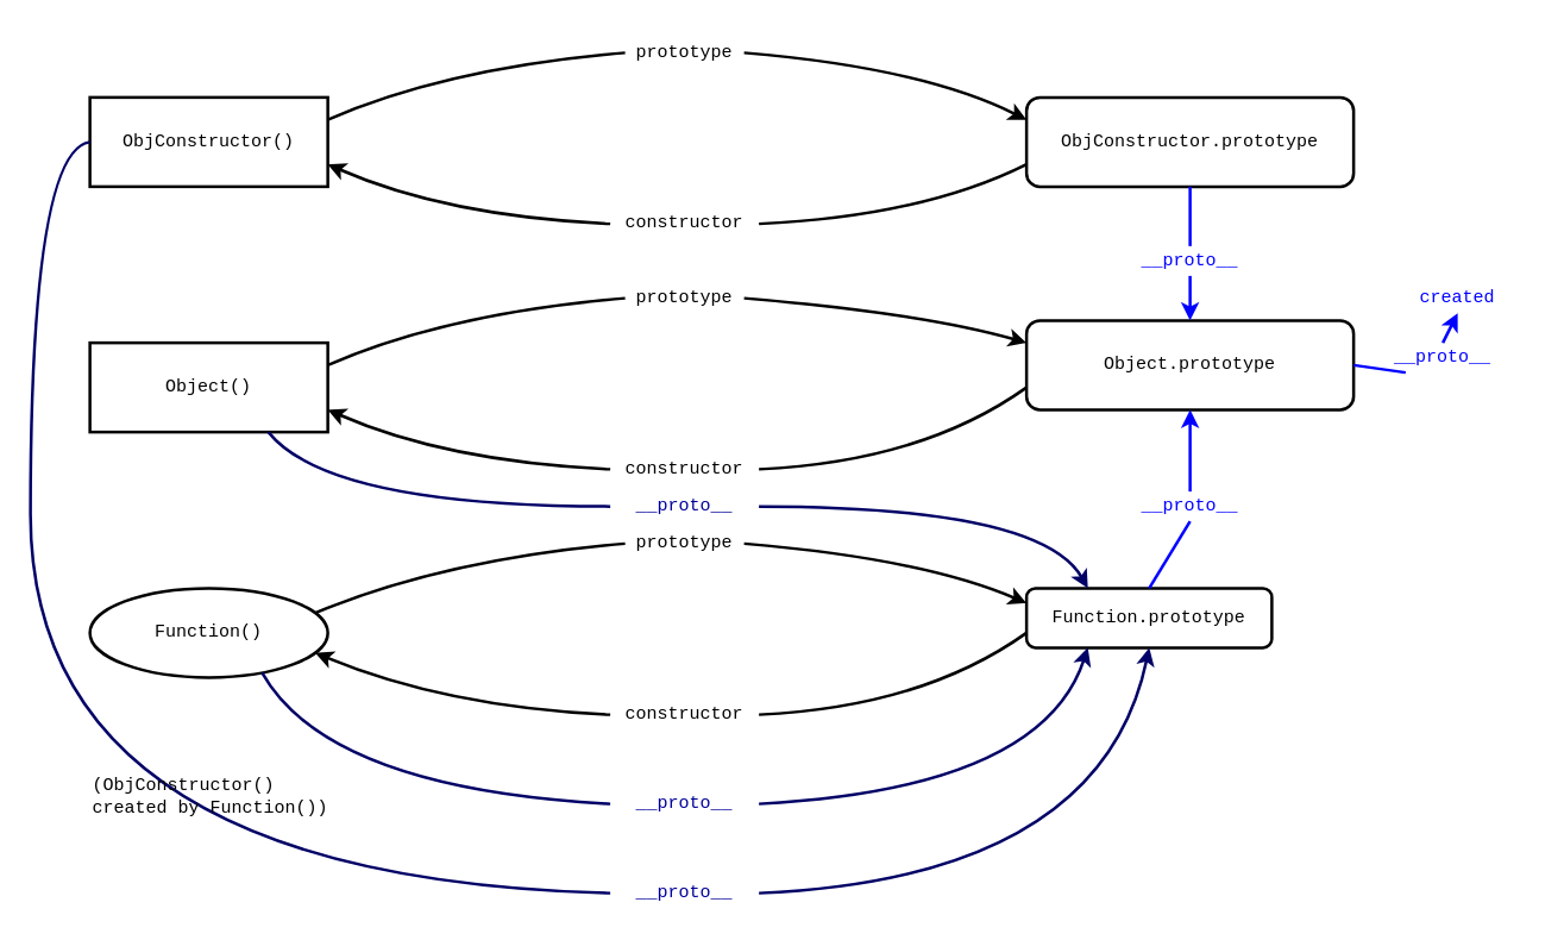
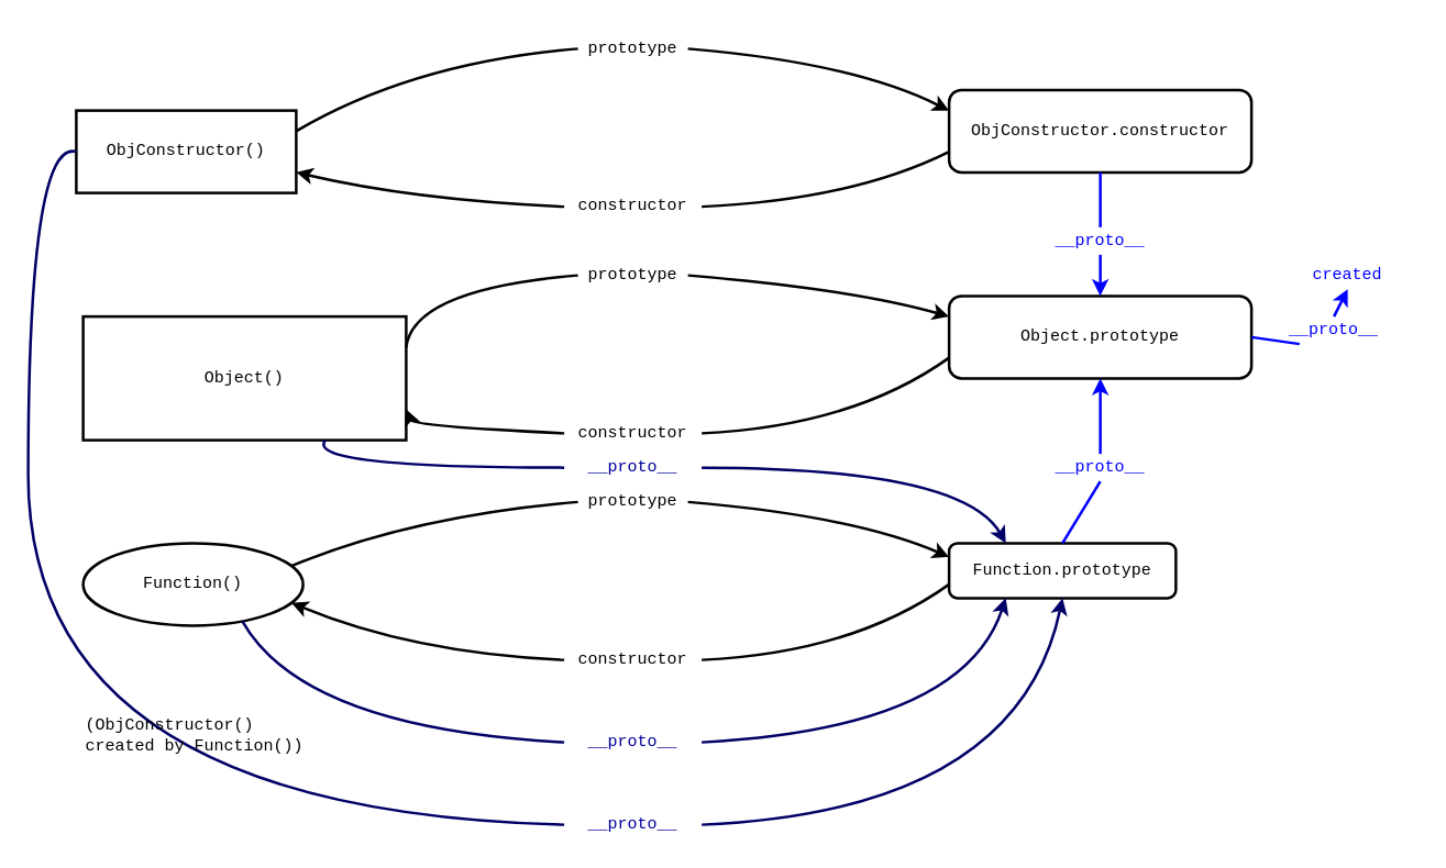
  <mxCell id="0" />
  <mxCell id="1" parent="0" />
  <mxCell id="2" value="Object.prototype" style="rounded=1;whiteSpace=wrap;html=1;strokeWidth=2;fontFamily=Courier New;" parent="1" vertex="1"><mxGeometry x="690" y="215" width="220" height="60" as="geometry" /></mxCell>
- <mxCell id="3" value="Object()" style="rounded=0;whiteSpace=wrap;html=1;strokeWidth=2;fontFamily=Courier New;" parent="1" vertex="1"><mxGeometry y="230" width="160" height="60" as="geometry" x="60" /></mxCell>
+ <mxCell id="3" value="Object()" style="rounded=0;whiteSpace=wrap;html=1;strokeWidth=2;fontFamily=Courier New;" parent="1" vertex="1"><mxGeometry x="60" y="230" width="235" height="90" as="geometry" /></mxCell>
  <mxCell id="4" value="" style="curved=1;endArrow=classic;html=1;rounded=0;exitX=1;exitY=0.5;exitDx=0;exitDy=0;entryX=0;entryY=0.25;entryDx=0;entryDy=0;startArrow=none;strokeWidth=2;fontFamily=Courier New;" parent="1" source="5" target="2" edge="1"><mxGeometry width="50" height="50" relative="1" as="geometry"><mxPoint x="440" y="340" as="sourcePoint" /><mxPoint x="490" y="290" as="targetPoint" /><Array as="points"><mxPoint x="620" y="210" /></Array></mxGeometry></mxCell>
  <mxCell id="5" value="prototype" style="text;html=1;strokeColor=none;fillColor=none;align=center;verticalAlign=middle;whiteSpace=wrap;rounded=0;strokeWidth=2;fontFamily=Courier New;" parent="1" vertex="1"><mxGeometry x="420" y="185" width="80" height="30" as="geometry" /></mxCell>
  <mxCell id="6" value="" style="curved=1;endArrow=none;html=1;rounded=0;exitX=1;exitY=0.25;exitDx=0;exitDy=0;entryX=0;entryY=0.5;entryDx=0;entryDy=0;strokeWidth=2;fontFamily=Courier New;" parent="1" source="3" target="5" edge="1"><mxGeometry width="50" height="50" relative="1" as="geometry"><mxPoint x="220" y="270" as="sourcePoint" /><mxPoint x="700" y="215" as="targetPoint" /><Array as="points"><mxPoint x="300" y="210" /></Array></mxGeometry></mxCell>
  <mxCell id="7" value="" style="curved=1;endArrow=classic;html=1;rounded=0;entryX=1;entryY=0.75;entryDx=0;entryDy=0;exitX=0;exitY=0.5;exitDx=0;exitDy=0;startArrow=none;strokeWidth=2;fontFamily=Courier New;" parent="1" source="8" target="3" edge="1"><mxGeometry width="50" height="50" relative="1" as="geometry"><mxPoint x="440" y="340" as="sourcePoint" /><mxPoint x="490" y="290" as="targetPoint" /><Array as="points"><mxPoint x="300" y="310" /></Array></mxGeometry></mxCell>
  <mxCell id="8" value="constructor" style="text;html=1;strokeColor=none;fillColor=none;align=center;verticalAlign=middle;whiteSpace=wrap;rounded=0;strokeWidth=2;fontFamily=Courier New;" parent="1" vertex="1"><mxGeometry x="410" y="300" width="100" height="30" as="geometry" /></mxCell>
  <mxCell id="9" value="" style="curved=1;endArrow=none;html=1;rounded=0;entryX=1;entryY=0.5;entryDx=0;entryDy=0;exitX=0;exitY=0.75;exitDx=0;exitDy=0;strokeWidth=2;fontFamily=Courier New;" parent="1" source="2" target="8" edge="1"><mxGeometry width="50" height="50" relative="1" as="geometry"><mxPoint x="730" y="230" as="sourcePoint" /><mxPoint x="220" y="285" as="targetPoint" /><Array as="points"><mxPoint x="620" y="310" /></Array></mxGeometry></mxCell>
- <mxCell id="10" value="ObjConstructor.prototype" style="rounded=1;whiteSpace=wrap;html=1;strokeWidth=2;fontFamily=Courier New;" parent="1" vertex="1"><mxGeometry x="690" y="65" width="220" height="60" as="geometry" /></mxCell>
- <mxCell id="11" value="ObjConstructor()" style="rounded=0;whiteSpace=wrap;html=1;strokeWidth=2;fontFamily=Courier New;" parent="1" vertex="1"><mxGeometry y="65" width="160" height="60" as="geometry" x="60" /></mxCell>
+ <mxCell id="10" value="ObjConstructor.constructor" style="rounded=1;whiteSpace=wrap;html=1;strokeWidth=2;fontFamily=Courier New;" parent="1" vertex="1"><mxGeometry x="690" y="65" width="220" height="60" as="geometry" /></mxCell>
+ <mxCell id="11" value="ObjConstructor()" style="rounded=0;whiteSpace=wrap;html=1;strokeWidth=2;fontFamily=Courier New;" parent="1" vertex="1"><mxGeometry x="55" y="80" width="160" height="60" as="geometry" /></mxCell>
  <mxCell id="12" value="" style="curved=1;endArrow=classic;html=1;rounded=0;exitX=1;exitY=0.5;exitDx=0;exitDy=0;entryX=0;entryY=0.25;entryDx=0;entryDy=0;startArrow=none;strokeWidth=2;fontFamily=Courier New;" parent="1" source="13" target="10" edge="1"><mxGeometry width="50" height="50" relative="1" as="geometry"><mxPoint x="440" y="175" as="sourcePoint" /><mxPoint x="490" y="125" as="targetPoint" /><Array as="points"><mxPoint x="620" y="45" /></Array></mxGeometry></mxCell>
  <mxCell id="13" value="prototype" style="text;html=1;strokeColor=none;fillColor=none;align=center;verticalAlign=middle;whiteSpace=wrap;rounded=0;strokeWidth=2;fontFamily=Courier New;" parent="1" vertex="1"><mxGeometry x="420" y="20" width="80" height="30" as="geometry" /></mxCell>
  <mxCell id="14" value="" style="curved=1;endArrow=none;html=1;rounded=0;exitX=1;exitY=0.25;exitDx=0;exitDy=0;entryX=0;entryY=0.5;entryDx=0;entryDy=0;strokeWidth=2;fontFamily=Courier New;" parent="1" source="11" target="13" edge="1"><mxGeometry width="50" height="50" relative="1" as="geometry"><mxPoint x="220" y="105" as="sourcePoint" /><mxPoint x="700" y="50" as="targetPoint" /><Array as="points"><mxPoint x="300" y="45" /></Array></mxGeometry></mxCell>
  <mxCell id="15" value="" style="curved=1;endArrow=classic;html=1;rounded=0;entryX=1;entryY=0.75;entryDx=0;entryDy=0;exitX=0;exitY=0.5;exitDx=0;exitDy=0;startArrow=none;strokeWidth=2;fontFamily=Courier New;" parent="1" source="16" target="11" edge="1"><mxGeometry width="50" height="50" relative="1" as="geometry"><mxPoint x="440" y="175" as="sourcePoint" /><mxPoint x="490" y="125" as="targetPoint" /><Array as="points"><mxPoint x="300" y="145" /></Array></mxGeometry></mxCell>
  <mxCell id="16" value="constructor" style="text;html=1;strokeColor=none;fillColor=none;align=center;verticalAlign=middle;whiteSpace=wrap;rounded=0;strokeWidth=2;fontFamily=Courier New;" parent="1" vertex="1"><mxGeometry x="410" y="135" width="100" height="30" as="geometry" /></mxCell>
  <mxCell id="17" value="" style="curved=1;endArrow=none;html=1;rounded=0;entryX=1;entryY=0.5;entryDx=0;entryDy=0;exitX=0;exitY=0.75;exitDx=0;exitDy=0;strokeWidth=2;fontFamily=Courier New;" parent="1" source="10" target="16" edge="1"><mxGeometry width="50" height="50" relative="1" as="geometry"><mxPoint x="730" y="65" as="sourcePoint" /><mxPoint x="220" y="120" as="targetPoint" /><Array as="points"><mxPoint x="620" y="145" /></Array></mxGeometry></mxCell>
  <mxCell id="18" value="Function.prototype" style="rounded=1;whiteSpace=wrap;html=1;strokeWidth=2;fontFamily=Courier New;" parent="1" vertex="1"><mxGeometry x="690" y="395" width="165" height="40" as="geometry" /></mxCell>
  <mxCell id="19" value="Function()" style="ellipse;whiteSpace=wrap;html=1;strokeWidth=2;fontFamily=Courier New;" parent="1" vertex="1"><mxGeometry y="395" width="160" height="60" as="geometry" x="60" /></mxCell>
  <mxCell id="20" value="" style="curved=1;endArrow=classic;html=1;rounded=0;exitX=1;exitY=0.5;exitDx=0;exitDy=0;entryX=0;entryY=0.25;entryDx=0;entryDy=0;startArrow=none;strokeWidth=2;fontFamily=Courier New;" parent="1" source="21" target="18" edge="1"><mxGeometry width="50" height="50" relative="1" as="geometry"><mxPoint x="440" y="505" as="sourcePoint" /><mxPoint x="490" y="455" as="targetPoint" /><Array as="points"><mxPoint x="620" y="375" /></Array></mxGeometry></mxCell>
  <mxCell id="21" value="prototype" style="text;html=1;strokeColor=none;fillColor=none;align=center;verticalAlign=middle;whiteSpace=wrap;rounded=0;strokeWidth=2;fontFamily=Courier New;" parent="1" vertex="1"><mxGeometry x="420" y="350" width="80" height="30" as="geometry" /></mxCell>
  <mxCell id="22" value="" style="curved=1;endArrow=none;html=1;rounded=0;exitX=1;exitY=0.25;exitDx=0;exitDy=0;entryX=0;entryY=0.5;entryDx=0;entryDy=0;strokeWidth=2;fontFamily=Courier New;" parent="1" source="19" target="21" edge="1"><mxGeometry width="50" height="50" relative="1" as="geometry"><mxPoint x="220" y="435" as="sourcePoint" /><mxPoint x="700" y="380" as="targetPoint" /><Array as="points"><mxPoint x="300" y="375" /></Array></mxGeometry></mxCell>
  <mxCell id="23" value="" style="curved=1;endArrow=classic;html=1;rounded=0;entryX=1;entryY=0.75;entryDx=0;entryDy=0;exitX=0;exitY=0.5;exitDx=0;exitDy=0;startArrow=none;strokeWidth=2;fontFamily=Courier New;" parent="1" source="24" target="19" edge="1"><mxGeometry width="50" height="50" relative="1" as="geometry"><mxPoint x="440" y="505" as="sourcePoint" /><mxPoint x="490" y="455" as="targetPoint" /><Array as="points"><mxPoint x="300" y="475" /></Array></mxGeometry></mxCell>
  <mxCell id="24" value="constructor" style="text;html=1;strokeColor=none;fillColor=none;align=center;verticalAlign=middle;whiteSpace=wrap;rounded=0;strokeWidth=2;fontFamily=Courier New;" parent="1" vertex="1"><mxGeometry x="410" y="465" width="100" height="30" as="geometry" /></mxCell>
  <mxCell id="25" value="" style="curved=1;endArrow=none;html=1;rounded=0;entryX=1;entryY=0.5;entryDx=0;entryDy=0;exitX=0;exitY=0.75;exitDx=0;exitDy=0;strokeWidth=2;fontFamily=Courier New;" parent="1" source="18" target="24" edge="1"><mxGeometry width="50" height="50" relative="1" as="geometry"><mxPoint x="730" y="395" as="sourcePoint" /><mxPoint x="220" y="450" as="targetPoint" /><Array as="points"><mxPoint x="620" y="475" /></Array></mxGeometry></mxCell>
  <mxCell id="26" value="" style="curved=1;endArrow=classic;html=1;rounded=0;entryX=0.25;entryY=0;entryDx=0;entryDy=0;exitX=1;exitY=0.5;exitDx=0;exitDy=0;startArrow=none;strokeWidth=2;fontFamily=Courier New;fillColor=#f8cecc;strokeColor=#000066;" parent="1" source="27" target="18" edge="1"><mxGeometry width="50" height="50" relative="1" as="geometry"><mxPoint x="420" y="160" as="sourcePoint" /><mxPoint x="230" y="120" as="targetPoint" /><Array as="points"><mxPoint x="700" y="340" /></Array></mxGeometry></mxCell>
  <mxCell id="27" value="__proto__" style="text;html=1;strokeColor=none;fillColor=none;align=center;verticalAlign=middle;whiteSpace=wrap;rounded=0;strokeWidth=2;fontFamily=Courier New;fontColor=#000099;" parent="1" vertex="1"><mxGeometry x="410" y="330" width="100" height="20" as="geometry" /></mxCell>
  <mxCell id="28" value="" style="curved=1;endArrow=none;html=1;rounded=0;entryX=0;entryY=0.5;entryDx=0;entryDy=0;exitX=0.75;exitY=1;exitDx=0;exitDy=0;startArrow=none;strokeWidth=2;fontFamily=Courier New;fillColor=#f8cecc;strokeColor=#000066;" parent="1" source="3" target="27" edge="1"><mxGeometry width="50" height="50" relative="1" as="geometry"><mxPoint x="190" y="290" as="sourcePoint" /><mxPoint x="690" y="395" as="targetPoint" /><Array as="points"><mxPoint x="220" y="340" /></Array></mxGeometry></mxCell>
  <mxCell id="29" value="" style="curved=1;endArrow=classic;html=1;rounded=0;entryX=0.25;entryY=1;entryDx=0;entryDy=0;exitX=1;exitY=0.5;exitDx=0;exitDy=0;startArrow=none;strokeWidth=2;fontFamily=Courier New;fillColor=#f8cecc;strokeColor=#000066;" parent="1" source="30" target="18" edge="1"><mxGeometry width="50" height="50" relative="1" as="geometry"><mxPoint x="520" y="350" as="sourcePoint" /><mxPoint x="735" y="405" as="targetPoint" /><Array as="points"><mxPoint x="700" y="530" /></Array></mxGeometry></mxCell>
  <mxCell id="30" value="__proto__" style="text;html=1;strokeColor=none;fillColor=none;align=center;verticalAlign=middle;whiteSpace=wrap;rounded=0;strokeWidth=2;fontFamily=Courier New;fontColor=#000099;" parent="1" vertex="1"><mxGeometry x="410" y="530" width="100" height="20" as="geometry" /></mxCell>
  <mxCell id="31" value="" style="curved=1;endArrow=none;html=1;rounded=0;entryX=0;entryY=0.5;entryDx=0;entryDy=0;exitX=0.75;exitY=1;exitDx=0;exitDy=0;startArrow=none;strokeWidth=2;fontFamily=Courier New;fillColor=#f8cecc;strokeColor=#000066;" parent="1" source="19" target="30" edge="1"><mxGeometry width="50" height="50" relative="1" as="geometry"><mxPoint x="190" y="455" as="sourcePoint" /><mxPoint x="725" y="455" as="targetPoint" /><Array as="points"><mxPoint x="220" y="530" /></Array></mxGeometry></mxCell>
  <mxCell id="32" value="" style="curved=1;endArrow=classic;html=1;rounded=0;entryX=0.5;entryY=1;entryDx=0;entryDy=0;exitX=1;exitY=0.5;exitDx=0;exitDy=0;startArrow=none;strokeWidth=2;fontFamily=Courier New;fillColor=#f8cecc;strokeColor=#000066;" parent="1" source="33" target="18" edge="1"><mxGeometry width="50" height="50" relative="1" as="geometry"><mxPoint x="520" y="550" as="sourcePoint" /><mxPoint x="735" y="465" as="targetPoint" /><Array as="points"><mxPoint x="740" y="590" /></Array></mxGeometry></mxCell>
  <mxCell id="33" value="__proto__" style="text;html=1;strokeColor=none;fillColor=none;align=center;verticalAlign=middle;whiteSpace=wrap;rounded=0;strokeWidth=2;fontFamily=Courier New;fontColor=#000099;" parent="1" vertex="1"><mxGeometry x="410" y="590" width="100" height="20" as="geometry" /></mxCell>
  <mxCell id="34" value="" style="curved=1;endArrow=none;html=1;rounded=0;exitX=0;exitY=0.5;exitDx=0;exitDy=0;startArrow=none;strokeWidth=2;fontFamily=Courier New;fillColor=#f8cecc;strokeColor=#000066;" parent="1" source="11" edge="1"><mxGeometry width="50" height="50" relative="1" as="geometry"><mxPoint x="130" y="125" as="sourcePoint" /><mxPoint x="410" y="600" as="targetPoint" /><Array as="points"><mxPoint x="20" y="100" /><mxPoint x="20" y="590" /></Array></mxGeometry></mxCell>
  <mxCell id="35" value="(ObjConstructor() created by&amp;nbsp;Function())" style="text;html=1;strokeColor=none;fillColor=none;align=left;verticalAlign=middle;whiteSpace=wrap;rounded=0;strokeWidth=2;fontFamily=Courier New;fontColor=#000000;" parent="1" vertex="1"><mxGeometry x="60" y="525" width="170" height="20" as="geometry" /></mxCell>
  <mxCell id="36" value="" style="curved=1;endArrow=classic;html=1;rounded=0;entryX=0.5;entryY=1;entryDx=0;entryDy=0;exitX=0.5;exitY=0;exitDx=0;exitDy=0;startArrow=none;strokeWidth=2;fontFamily=Courier New;fillColor=#f8cecc;strokeColor=#0000FF;fontColor=#0000FF;" parent="1" source="37" target="2" edge="1"><mxGeometry width="50" height="50" relative="1" as="geometry"><mxPoint x="520" y="350" as="sourcePoint" /><mxPoint x="755" y="405" as="targetPoint" /></mxGeometry></mxCell>
  <mxCell id="37" value="__proto__" style="text;html=1;strokeColor=none;fillColor=none;align=center;verticalAlign=middle;whiteSpace=wrap;rounded=0;strokeWidth=2;fontFamily=Courier New;fontColor=#0000FF;" parent="1" vertex="1"><mxGeometry x="745" y="330" width="110" height="20" as="geometry" /></mxCell>
  <mxCell id="38" value="" style="curved=1;endArrow=none;html=1;rounded=0;entryX=0.5;entryY=1;entryDx=0;entryDy=0;exitX=0.5;exitY=0;exitDx=0;exitDy=0;startArrow=none;strokeWidth=2;fontFamily=Courier New;fillColor=#f8cecc;strokeColor=#0000FF;" parent="1" source="18" target="37" edge="1"><mxGeometry width="50" height="50" relative="1" as="geometry"><mxPoint x="855" y="395" as="sourcePoint" /><mxPoint x="855" y="290" as="targetPoint" /></mxGeometry></mxCell>
  <mxCell id="39" value="" style="curved=1;endArrow=classic;html=1;rounded=0;entryX=0.5;entryY=0;entryDx=0;entryDy=0;exitX=0.5;exitY=1;exitDx=0;exitDy=0;startArrow=none;strokeWidth=2;fontFamily=Courier New;fillColor=#f8cecc;strokeColor=#0000FF;fontColor=#0000FF;" parent="1" source="40" target="2" edge="1"><mxGeometry width="50" height="50" relative="1" as="geometry"><mxPoint x="810" y="340" as="sourcePoint" /><mxPoint x="810" y="300" as="targetPoint" /></mxGeometry></mxCell>
  <mxCell id="40" value="__proto__" style="text;html=1;strokeColor=none;fillColor=none;align=center;verticalAlign=middle;whiteSpace=wrap;rounded=0;strokeWidth=2;fontFamily=Courier New;fontColor=#0000FF;" parent="1" vertex="1"><mxGeometry x="745" y="165" width="110" height="20" as="geometry" /></mxCell>
  <mxCell id="41" value="" style="curved=1;endArrow=none;html=1;rounded=0;entryX=0.5;entryY=0;entryDx=0;entryDy=0;exitX=0.5;exitY=1;exitDx=0;exitDy=0;startArrow=none;strokeWidth=2;fontFamily=Courier New;fillColor=#f8cecc;strokeColor=#0000FF;" parent="1" source="10" target="40" edge="1"><mxGeometry width="50" height="50" relative="1" as="geometry"><mxPoint x="800" y="125" as="sourcePoint" /><mxPoint x="800" y="230" as="targetPoint" /></mxGeometry></mxCell>
  <mxCell id="42" value="created" style="text;html=1;strokeColor=none;fillColor=none;align=center;verticalAlign=middle;whiteSpace=wrap;rounded=0;strokeWidth=2;fontFamily=Courier New;fontColor=#0000FF;" parent="1" vertex="1"><mxGeometry x="930" y="190" width="100" height="20" as="geometry" /></mxCell>
  <mxCell id="43" value="" style="curved=1;endArrow=classic;html=1;rounded=0;entryX=0.5;entryY=1;entryDx=0;entryDy=0;exitX=0.5;exitY=0;exitDx=0;exitDy=0;startArrow=none;strokeWidth=2;fontFamily=Courier New;fillColor=#f8cecc;strokeColor=#0000FF;fontColor=#0000FF;" parent="1" source="44" target="42" edge="1"><mxGeometry width="50" height="50" relative="1" as="geometry"><mxPoint x="810" y="195" as="sourcePoint" /><mxPoint x="810" y="240" as="targetPoint" /><Array as="points" /></mxGeometry></mxCell>
  <mxCell id="44" value="__proto__" style="text;html=1;strokeColor=none;fillColor=none;align=center;verticalAlign=middle;whiteSpace=wrap;rounded=0;strokeWidth=2;fontFamily=Courier New;fontColor=#0000FF;" parent="1" vertex="1"><mxGeometry x="920" y="230" width="100" height="20" as="geometry" /></mxCell>
  <mxCell id="45" value="" style="curved=1;endArrow=none;html=1;rounded=0;exitX=1;exitY=0.5;exitDx=0;exitDy=0;startArrow=none;strokeWidth=2;fontFamily=Courier New;fillColor=#f8cecc;strokeColor=#0000FF;entryX=0.25;entryY=1;entryDx=0;entryDy=0;fontColor=#0000FF;" parent="1" source="2" target="44" edge="1"><mxGeometry width="50" height="50" relative="1" as="geometry"><mxPoint x="910" y="260" as="sourcePoint" /><mxPoint x="930" y="260" as="targetPoint" /><Array as="points" /></mxGeometry></mxCell>
